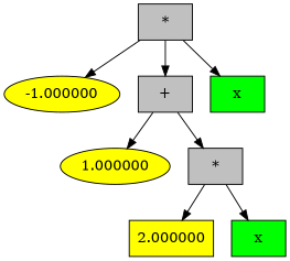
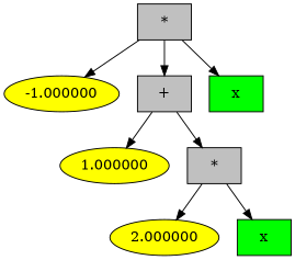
  digraph {
    node [fillcolor=grey shape=box style=filled]
    n1 [label="*"]
    n2 [fillcolor=yellow label=-1.000000 shape=""]
    n3 [label="+"]
    n4 [fillcolor=green label=x]
    n5 [fillcolor=yellow label=1.000000 shape=""]
    n6 [label="*"]
-   n7 [fillcolor=yellow label=2.000000]
+   n7 [fillcolor=yellow label=2.000000 shape=""]
    n8 [fillcolor=green label=x]
    n1 -> n2
    n1 -> n3
    n1 -> n4
    n3 -> n5
    n3 -> n6
    n6 -> n7
    n6 -> n8
  }
